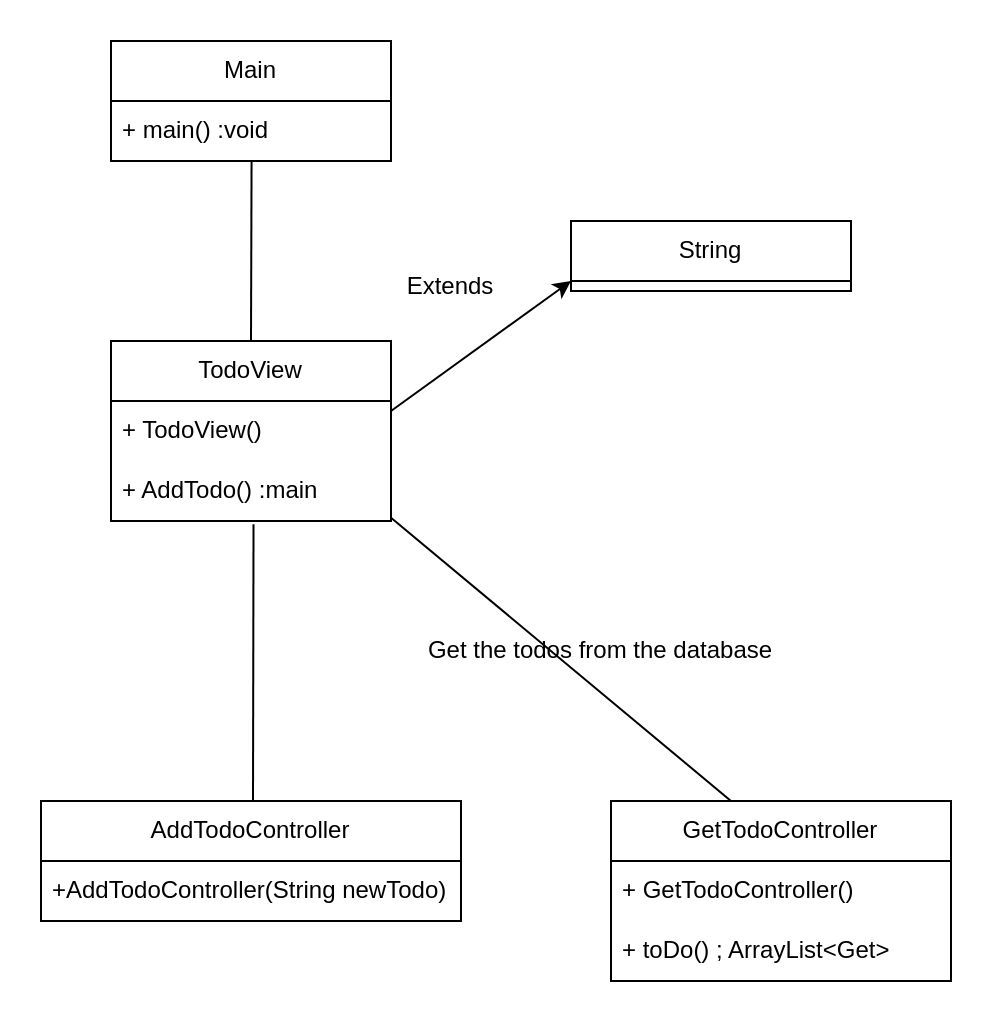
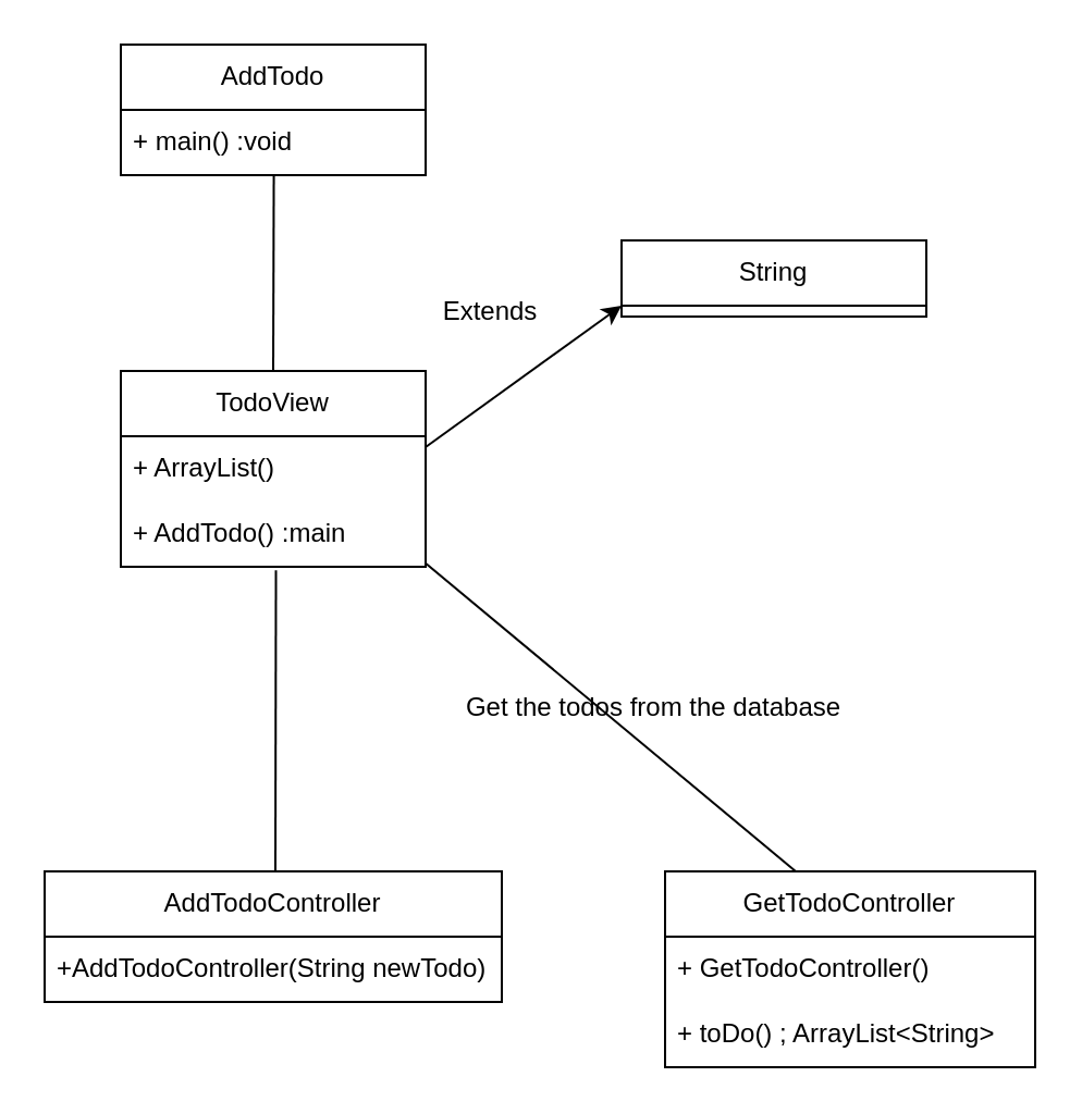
  <mxCell id="0" />
  <mxCell id="1" parent="0" />
- <mxCell id="2" value="Main" style="swimlane;fontStyle=0;childLayout=stackLayout;horizontal=1;startSize=30;horizontalStack=0;resizeParent=1;resizeParentMax=0;resizeLast=0;collapsible=1;marginBottom=0;whiteSpace=wrap;html=1;" parent="1" vertex="1"><mxGeometry x="55" y="20" width="140" height="60" as="geometry" /></mxCell>
+ <mxCell id="2" value="AddTodo" style="swimlane;fontStyle=0;childLayout=stackLayout;horizontal=1;startSize=30;horizontalStack=0;resizeParent=1;resizeParentMax=0;resizeLast=0;collapsible=1;marginBottom=0;whiteSpace=wrap;html=1;" parent="1" vertex="1"><mxGeometry x="55" y="20" width="140" height="60" as="geometry" /></mxCell>
  <mxCell id="3" value="+ main() :void" style="text;strokeColor=none;fillColor=none;align=left;verticalAlign=middle;spacingLeft=4;spacingRight=4;overflow=hidden;points=[[0,0.5],[1,0.5]];portConstraint=eastwest;rotatable=0;whiteSpace=wrap;html=1;" parent="2" vertex="1"><mxGeometry y="30" width="140" height="30" as="geometry" /></mxCell>
  <mxCell id="4" value="" style="endArrow=none;html=1;rounded=0;entryX=0.504;entryY=0.952;entryDx=0;entryDy=0;entryPerimeter=0;" parent="1" edge="1"><mxGeometry width="50" height="50" relative="1" as="geometry"><mxPoint x="125" y="170" as="sourcePoint" /><mxPoint x="125.28" y="80" as="targetPoint" /></mxGeometry></mxCell>
  <mxCell id="5" value="TodoView" style="swimlane;fontStyle=0;childLayout=stackLayout;horizontal=1;startSize=30;horizontalStack=0;resizeParent=1;resizeParentMax=0;resizeLast=0;collapsible=1;marginBottom=0;whiteSpace=wrap;html=1;" parent="1" vertex="1"><mxGeometry x="55" y="170" width="140" height="90" as="geometry" /></mxCell>
- <mxCell id="6" value="+ TodoView()" style="text;strokeColor=none;fillColor=none;align=left;verticalAlign=middle;spacingLeft=4;spacingRight=4;overflow=hidden;points=[[0,0.5],[1,0.5]];portConstraint=eastwest;rotatable=0;whiteSpace=wrap;html=1;" parent="5" vertex="1"><mxGeometry y="30" width="140" height="30" as="geometry" /></mxCell>
+ <mxCell id="6" value="+ ArrayList()" style="text;strokeColor=none;fillColor=none;align=left;verticalAlign=middle;spacingLeft=4;spacingRight=4;overflow=hidden;points=[[0,0.5],[1,0.5]];portConstraint=eastwest;rotatable=0;whiteSpace=wrap;html=1;" parent="5" vertex="1"><mxGeometry y="30" width="140" height="30" as="geometry" /></mxCell>
  <mxCell id="7" value="+ AddTodo() :main" style="text;strokeColor=none;fillColor=none;align=left;verticalAlign=middle;spacingLeft=4;spacingRight=4;overflow=hidden;points=[[0,0.5],[1,0.5]];portConstraint=eastwest;rotatable=0;whiteSpace=wrap;html=1;" parent="5" vertex="1"><mxGeometry y="60" width="140" height="30" as="geometry" /></mxCell>
  <mxCell id="8" value="Extends" style="text;html=1;strokeColor=none;fillColor=none;align=center;verticalAlign=middle;whiteSpace=wrap;rounded=0;" parent="1" vertex="1"><mxGeometry x="195" y="130" width="60" height="25" as="geometry" /></mxCell>
  <mxCell id="9" value="" style="endArrow=classic;html=1;rounded=0;" parent="1" edge="1"><mxGeometry width="50" height="50" relative="1" as="geometry"><mxPoint x="195" y="205" as="sourcePoint" /><mxPoint x="285" y="140" as="targetPoint" /></mxGeometry></mxCell>
  <mxCell id="10" value="String" style="swimlane;fontStyle=0;childLayout=stackLayout;horizontal=1;startSize=30;horizontalStack=0;resizeParent=1;resizeParentMax=0;resizeLast=0;collapsible=1;marginBottom=0;whiteSpace=wrap;html=1;" parent="1" vertex="1"><mxGeometry x="285" y="110" width="140" height="35" as="geometry" /></mxCell>
  <mxCell id="11" value="" style="endArrow=none;html=1;rounded=0;entryX=0.509;entryY=1.053;entryDx=0;entryDy=0;entryPerimeter=0;" edge="1" parent="1" target="7"><mxGeometry width="50" height="50" relative="1" as="geometry"><mxPoint x="126" y="400" as="sourcePoint" /><mxPoint x="155" y="290" as="targetPoint" /></mxGeometry></mxCell>
  <mxCell id="12" value="AddTodoController" style="swimlane;fontStyle=0;childLayout=stackLayout;horizontal=1;startSize=30;horizontalStack=0;resizeParent=1;resizeParentMax=0;resizeLast=0;collapsible=1;marginBottom=0;whiteSpace=wrap;html=1;" vertex="1" parent="1"><mxGeometry x="20" y="400" width="210" height="60" as="geometry" /></mxCell>
  <mxCell id="13" value="+AddTodoController(String newTodo)" style="text;strokeColor=none;fillColor=none;align=left;verticalAlign=middle;spacingLeft=4;spacingRight=4;overflow=hidden;points=[[0,0.5],[1,0.5]];portConstraint=eastwest;rotatable=0;whiteSpace=wrap;html=1;" vertex="1" parent="12"><mxGeometry y="30" width="210" height="30" as="geometry" /></mxCell>
  <mxCell id="14" value="" style="endArrow=none;html=1;rounded=0;entryX=1;entryY=0.945;entryDx=0;entryDy=0;entryPerimeter=0;" edge="1" parent="1" target="7"><mxGeometry width="50" height="50" relative="1" as="geometry"><mxPoint x="365" y="400" as="sourcePoint" /><mxPoint x="305" y="420" as="targetPoint" /></mxGeometry></mxCell>
  <mxCell id="15" value="GetTodoController" style="swimlane;fontStyle=0;childLayout=stackLayout;horizontal=1;startSize=30;horizontalStack=0;resizeParent=1;resizeParentMax=0;resizeLast=0;collapsible=1;marginBottom=0;whiteSpace=wrap;html=1;" vertex="1" parent="1"><mxGeometry x="305" y="400" width="170" height="90" as="geometry" /></mxCell>
  <mxCell id="16" value="+ GetTodoController()" style="text;strokeColor=none;fillColor=none;align=left;verticalAlign=middle;spacingLeft=4;spacingRight=4;overflow=hidden;points=[[0,0.5],[1,0.5]];portConstraint=eastwest;rotatable=0;whiteSpace=wrap;html=1;" vertex="1" parent="15"><mxGeometry y="30" width="170" height="30" as="geometry" /></mxCell>
- <mxCell id="17" value="+ toDo() ; ArrayList&amp;lt;Get&amp;gt;&amp;nbsp;" style="text;strokeColor=none;fillColor=none;align=left;verticalAlign=middle;spacingLeft=4;spacingRight=4;overflow=hidden;points=[[0,0.5],[1,0.5]];portConstraint=eastwest;rotatable=0;whiteSpace=wrap;html=1;" vertex="1" parent="15"><mxGeometry y="60" width="170" height="30" as="geometry" /></mxCell>
+ <mxCell id="17" value="+ toDo() ; ArrayList&amp;lt;String&amp;gt;&amp;nbsp;" style="text;strokeColor=none;fillColor=none;align=left;verticalAlign=middle;spacingLeft=4;spacingRight=4;overflow=hidden;points=[[0,0.5],[1,0.5]];portConstraint=eastwest;rotatable=0;whiteSpace=wrap;html=1;" vertex="1" parent="15"><mxGeometry y="60" width="170" height="30" as="geometry" /></mxCell>
  <mxCell id="18" value="Get the todos from the database" style="text;html=1;strokeColor=none;fillColor=none;align=center;verticalAlign=middle;whiteSpace=wrap;rounded=0;" vertex="1" parent="1"><mxGeometry x="205" y="310" width="190" height="30" as="geometry" /></mxCell>
